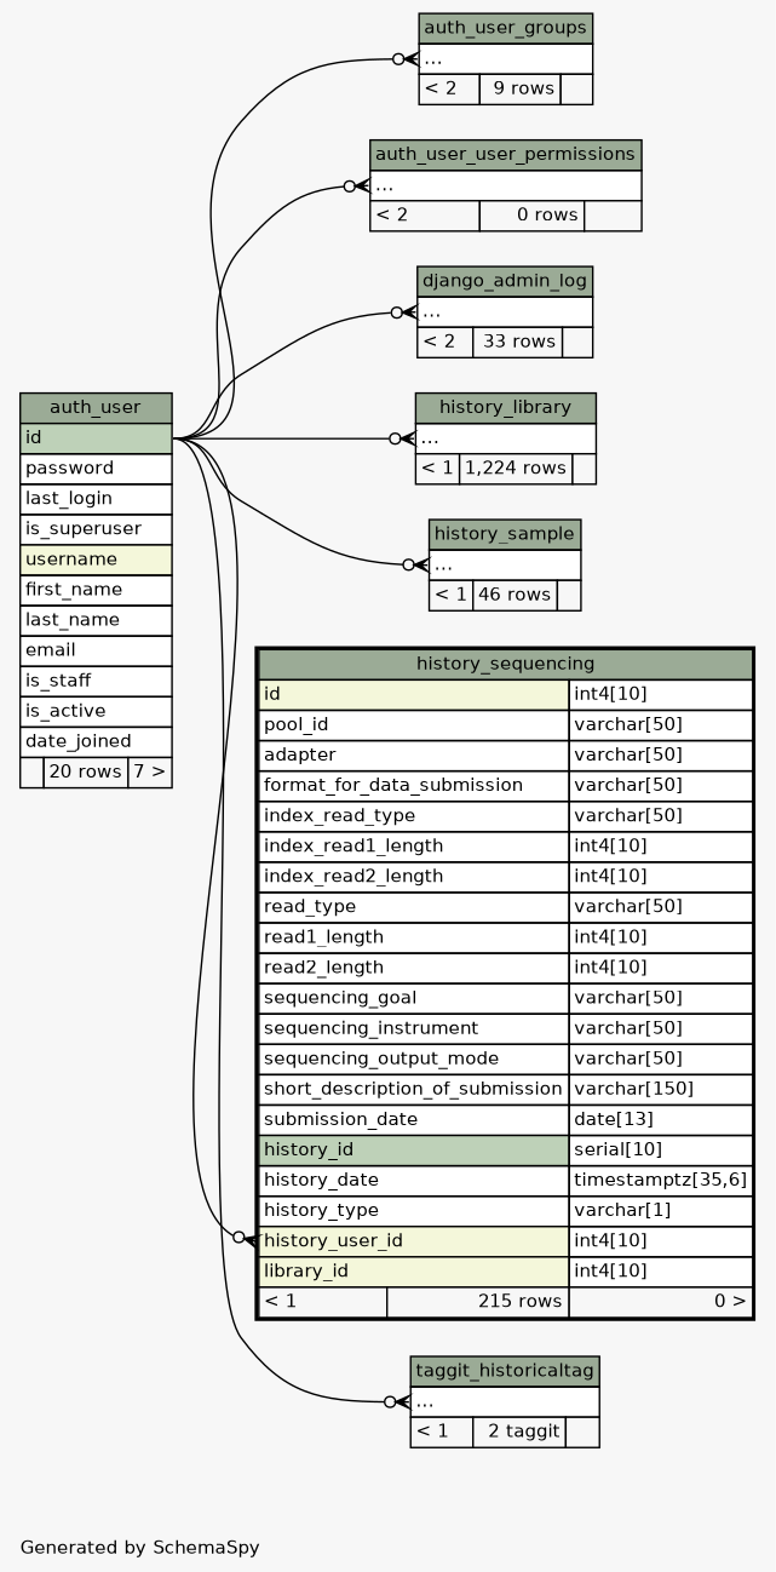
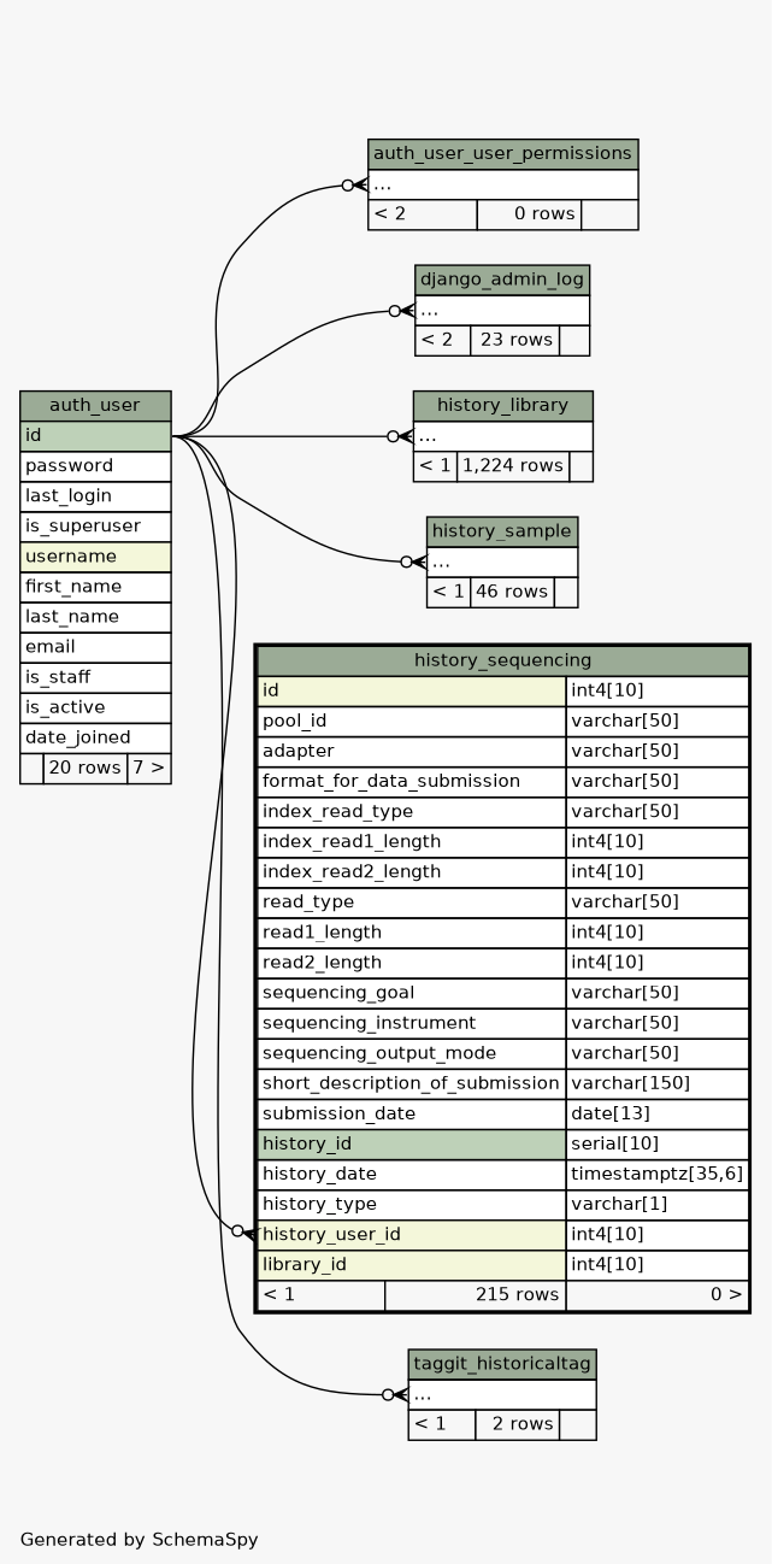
  digraph {
    bgcolor="#f7f7f7"
    fontname=Helvetica
    fontsize=11
    label="\nGenerated by SchemaSpy"
    labeljust=l
    nodesep=0.18
    rankdir=RL
    ranksep=0.46
    node [fontname=Helvetica fontsize=11 shape=plaintext]
    edge [arrowhead=none arrowsize=0.8 arrowtail=crowodot dir=back headport="id:e" tailport="elipses:w"]
-   n1 [label=<     <TABLE BORDER="0" CELLBORDER="1" CELLSPACING="0" BGCOLOR="#ffffff">       <TR><TD COLSPAN="3" BGCOLOR="#9bab96" ALIGN="CENTER">auth_user_groups</TD></TR>       <TR><TD PORT="elipses" COLSPAN="3" ALIGN="LEFT">...</TD></TR>       <TR><TD ALIGN="LEFT" BGCOLOR="#f7f7f7">&lt; 2</TD><TD ALIGN="RIGHT" BGCOLOR="#f7f7f7">9 rows</TD><TD ALIGN="RIGHT" BGCOLOR="#f7f7f7">  </TD></TR>     </TABLE>>]
    n2 [label=<     <TABLE BORDER="0" CELLBORDER="1" CELLSPACING="0" BGCOLOR="#ffffff">       <TR><TD COLSPAN="3" BGCOLOR="#9bab96" ALIGN="CENTER">auth_user</TD></TR>       <TR><TD PORT="id" COLSPAN="3" BGCOLOR="#bed1b8" ALIGN="LEFT">id</TD></TR>       <TR><TD PORT="password" COLSPAN="3" ALIGN="LEFT">password</TD></TR>       <TR><TD PORT="last_login" COLSPAN="3" ALIGN="LEFT">last_login</TD></TR>       <TR><TD PORT="is_superuser" COLSPAN="3" ALIGN="LEFT">is_superuser</TD></TR>       <TR><TD PORT="username" COLSPAN="3" BGCOLOR="#f4f7da" ALIGN="LEFT">username</TD></TR>       <TR><TD PORT="first_name" COLSPAN="3" ALIGN="LEFT">first_name</TD></TR>       <TR><TD PORT="last_name" COLSPAN="3" ALIGN="LEFT">last_name</TD></TR>       <TR><TD PORT="email" COLSPAN="3" ALIGN="LEFT">email</TD></TR>       <TR><TD PORT="is_staff" COLSPAN="3" ALIGN="LEFT">is_staff</TD></TR>       <TR><TD PORT="is_active" COLSPAN="3" ALIGN="LEFT">is_active</TD></TR>       <TR><TD PORT="date_joined" COLSPAN="3" ALIGN="LEFT">date_joined</TD></TR>       <TR><TD ALIGN="LEFT" BGCOLOR="#f7f7f7">  </TD><TD ALIGN="RIGHT" BGCOLOR="#f7f7f7">20 rows</TD><TD ALIGN="RIGHT" BGCOLOR="#f7f7f7">7 &gt;</TD></TR>     </TABLE>>]
    n3 [label=<     <TABLE BORDER="0" CELLBORDER="1" CELLSPACING="0" BGCOLOR="#ffffff">       <TR><TD COLSPAN="3" BGCOLOR="#9bab96" ALIGN="CENTER">auth_user_user_permissions</TD></TR>       <TR><TD PORT="elipses" COLSPAN="3" ALIGN="LEFT">...</TD></TR>       <TR><TD ALIGN="LEFT" BGCOLOR="#f7f7f7">&lt; 2</TD><TD ALIGN="RIGHT" BGCOLOR="#f7f7f7">0 rows</TD><TD ALIGN="RIGHT" BGCOLOR="#f7f7f7">  </TD></TR>     </TABLE>>]
-   n4 [label=<     <TABLE BORDER="0" CELLBORDER="1" CELLSPACING="0" BGCOLOR="#ffffff">       <TR><TD COLSPAN="3" BGCOLOR="#9bab96" ALIGN="CENTER">django_admin_log</TD></TR>       <TR><TD PORT="elipses" COLSPAN="3" ALIGN="LEFT">...</TD></TR>       <TR><TD ALIGN="LEFT" BGCOLOR="#f7f7f7">&lt; 2</TD><TD ALIGN="RIGHT" BGCOLOR="#f7f7f7">33 rows</TD><TD ALIGN="RIGHT" BGCOLOR="#f7f7f7">  </TD></TR>     </TABLE>>]
+   n4 [label=<     <TABLE BORDER="0" CELLBORDER="1" CELLSPACING="0" BGCOLOR="#ffffff">       <TR><TD COLSPAN="3" BGCOLOR="#9bab96" ALIGN="CENTER">django_admin_log</TD></TR>       <TR><TD PORT="elipses" COLSPAN="3" ALIGN="LEFT">...</TD></TR>       <TR><TD ALIGN="LEFT" BGCOLOR="#f7f7f7">&lt; 2</TD><TD ALIGN="RIGHT" BGCOLOR="#f7f7f7">23 rows</TD><TD ALIGN="RIGHT" BGCOLOR="#f7f7f7">  </TD></TR>     </TABLE>>]
    n5 [label=<     <TABLE BORDER="0" CELLBORDER="1" CELLSPACING="0" BGCOLOR="#ffffff">       <TR><TD COLSPAN="3" BGCOLOR="#9bab96" ALIGN="CENTER">history_library</TD></TR>       <TR><TD PORT="elipses" COLSPAN="3" ALIGN="LEFT">...</TD></TR>       <TR><TD ALIGN="LEFT" BGCOLOR="#f7f7f7">&lt; 1</TD><TD ALIGN="RIGHT" BGCOLOR="#f7f7f7">1,224 rows</TD><TD ALIGN="RIGHT" BGCOLOR="#f7f7f7">  </TD></TR>     </TABLE>>]
    n6 [label=<     <TABLE BORDER="0" CELLBORDER="1" CELLSPACING="0" BGCOLOR="#ffffff">       <TR><TD COLSPAN="3" BGCOLOR="#9bab96" ALIGN="CENTER">history_sample</TD></TR>       <TR><TD PORT="elipses" COLSPAN="3" ALIGN="LEFT">...</TD></TR>       <TR><TD ALIGN="LEFT" BGCOLOR="#f7f7f7">&lt; 1</TD><TD ALIGN="RIGHT" BGCOLOR="#f7f7f7">46 rows</TD><TD ALIGN="RIGHT" BGCOLOR="#f7f7f7">  </TD></TR>     </TABLE>>]
    n7 [label=<     <TABLE BORDER="2" CELLBORDER="1" CELLSPACING="0" BGCOLOR="#ffffff">       <TR><TD COLSPAN="3" BGCOLOR="#9bab96" ALIGN="CENTER">history_sequencing</TD></TR>       <TR><TD PORT="id" COLSPAN="2" BGCOLOR="#f4f7da" ALIGN="LEFT">id</TD><TD PORT="id.type" ALIGN="LEFT">int4[10]</TD></TR>       <TR><TD PORT="pool_id" COLSPAN="2" ALIGN="LEFT">pool_id</TD><TD PORT="pool_id.type" ALIGN="LEFT">varchar[50]</TD></TR>       <TR><TD PORT="adapter" COLSPAN="2" ALIGN="LEFT">adapter</TD><TD PORT="adapter.type" ALIGN="LEFT">varchar[50]</TD></TR>       <TR><TD PORT="format_for_data_submission" COLSPAN="2" ALIGN="LEFT">format_for_data_submission</TD><TD PORT="format_for_data_submission.type" ALIGN="LEFT">varchar[50]</TD></TR>       <TR><TD PORT="index_read_type" COLSPAN="2" ALIGN="LEFT">index_read_type</TD><TD PORT="index_read_type.type" ALIGN="LEFT">varchar[50]</TD></TR>       <TR><TD PORT="index_read1_length" COLSPAN="2" ALIGN="LEFT">index_read1_length</TD><TD PORT="index_read1_length.type" ALIGN="LEFT">int4[10]</TD></TR>       <TR><TD PORT="index_read2_length" COLSPAN="2" ALIGN="LEFT">index_read2_length</TD><TD PORT="index_read2_length.type" ALIGN="LEFT">int4[10]</TD></TR>       <TR><TD PORT="read_type" COLSPAN="2" ALIGN="LEFT">read_type</TD><TD PORT="read_type.type" ALIGN="LEFT">varchar[50]</TD></TR>       <TR><TD PORT="read1_length" COLSPAN="2" ALIGN="LEFT">read1_length</TD><TD PORT="read1_length.type" ALIGN="LEFT">int4[10]</TD></TR>       <TR><TD PORT="read2_length" COLSPAN="2" ALIGN="LEFT">read2_length</TD><TD PORT="read2_length.type" ALIGN="LEFT">int4[10]</TD></TR>       <TR><TD PORT="sequencing_goal" COLSPAN="2" ALIGN="LEFT">sequencing_goal</TD><TD PORT="sequencing_goal.type" ALIGN="LEFT">varchar[50]</TD></TR>       <TR><TD PORT="sequencing_instrument" COLSPAN="2" ALIGN="LEFT">sequencing_instrument</TD><TD PORT="sequencing_instrument.type" ALIGN="LEFT">varchar[50]</TD></TR>       <TR><TD PORT="sequencing_output_mode" COLSPAN="2" ALIGN="LEFT">sequencing_output_mode</TD><TD PORT="sequencing_output_mode.type" ALIGN="LEFT">varchar[50]</TD></TR>       <TR><TD PORT="short_description_of_submission" COLSPAN="2" ALIGN="LEFT">short_description_of_submission</TD><TD PORT="short_description_of_submission.type" ALIGN="LEFT">varchar[150]</TD></TR>       <TR><TD PORT="submission_date" COLSPAN="2" ALIGN="LEFT">submission_date</TD><TD PORT="submission_date.type" ALIGN="LEFT">date[13]</TD></TR>       <TR><TD PORT="history_id" COLSPAN="2" BGCOLOR="#bed1b8" ALIGN="LEFT">history_id</TD><TD PORT="history_id.type" ALIGN="LEFT">serial[10]</TD></TR>       <TR><TD PORT="history_date" COLSPAN="2" ALIGN="LEFT">history_date</TD><TD PORT="history_date.type" ALIGN="LEFT">timestamptz[35,6]</TD></TR>       <TR><TD PORT="history_type" COLSPAN="2" ALIGN="LEFT">history_type</TD><TD PORT="history_type.type" ALIGN="LEFT">varchar[1]</TD></TR>       <TR><TD PORT="history_user_id" COLSPAN="2" BGCOLOR="#f4f7da" ALIGN="LEFT">history_user_id</TD><TD PORT="history_user_id.type" ALIGN="LEFT">int4[10]</TD></TR>       <TR><TD PORT="library_id" COLSPAN="2" BGCOLOR="#f4f7da" ALIGN="LEFT">library_id</TD><TD PORT="library_id.type" ALIGN="LEFT">int4[10]</TD></TR>       <TR><TD ALIGN="LEFT" BGCOLOR="#f7f7f7">&lt; 1</TD><TD ALIGN="RIGHT" BGCOLOR="#f7f7f7">215 rows</TD><TD ALIGN="RIGHT" BGCOLOR="#f7f7f7">0 &gt;</TD></TR>     </TABLE>>]
-   n8 [label=<     <TABLE BORDER="0" CELLBORDER="1" CELLSPACING="0" BGCOLOR="#ffffff">       <TR><TD COLSPAN="3" BGCOLOR="#9bab96" ALIGN="CENTER">taggit_historicaltag</TD></TR>       <TR><TD PORT="elipses" COLSPAN="3" ALIGN="LEFT">...</TD></TR>       <TR><TD ALIGN="LEFT" BGCOLOR="#f7f7f7">&lt; 1</TD><TD ALIGN="RIGHT" BGCOLOR="#f7f7f7">2 taggit</TD><TD ALIGN="RIGHT" BGCOLOR="#f7f7f7">  </TD></TR>     </TABLE>>]
-   n1 -> n2
+   n8 [label=<     <TABLE BORDER="0" CELLBORDER="1" CELLSPACING="0" BGCOLOR="#ffffff">       <TR><TD COLSPAN="3" BGCOLOR="#9bab96" ALIGN="CENTER">taggit_historicaltag</TD></TR>       <TR><TD PORT="elipses" COLSPAN="3" ALIGN="LEFT">...</TD></TR>       <TR><TD ALIGN="LEFT" BGCOLOR="#f7f7f7">&lt; 1</TD><TD ALIGN="RIGHT" BGCOLOR="#f7f7f7">2 rows</TD><TD ALIGN="RIGHT" BGCOLOR="#f7f7f7">  </TD></TR>     </TABLE>>]
    n3 -> n2
    n4 -> n2
    n5 -> n2
    n6 -> n2
    n7 -> n2 [tailport="history_user_id:w"]
    n8 -> n2
  }
